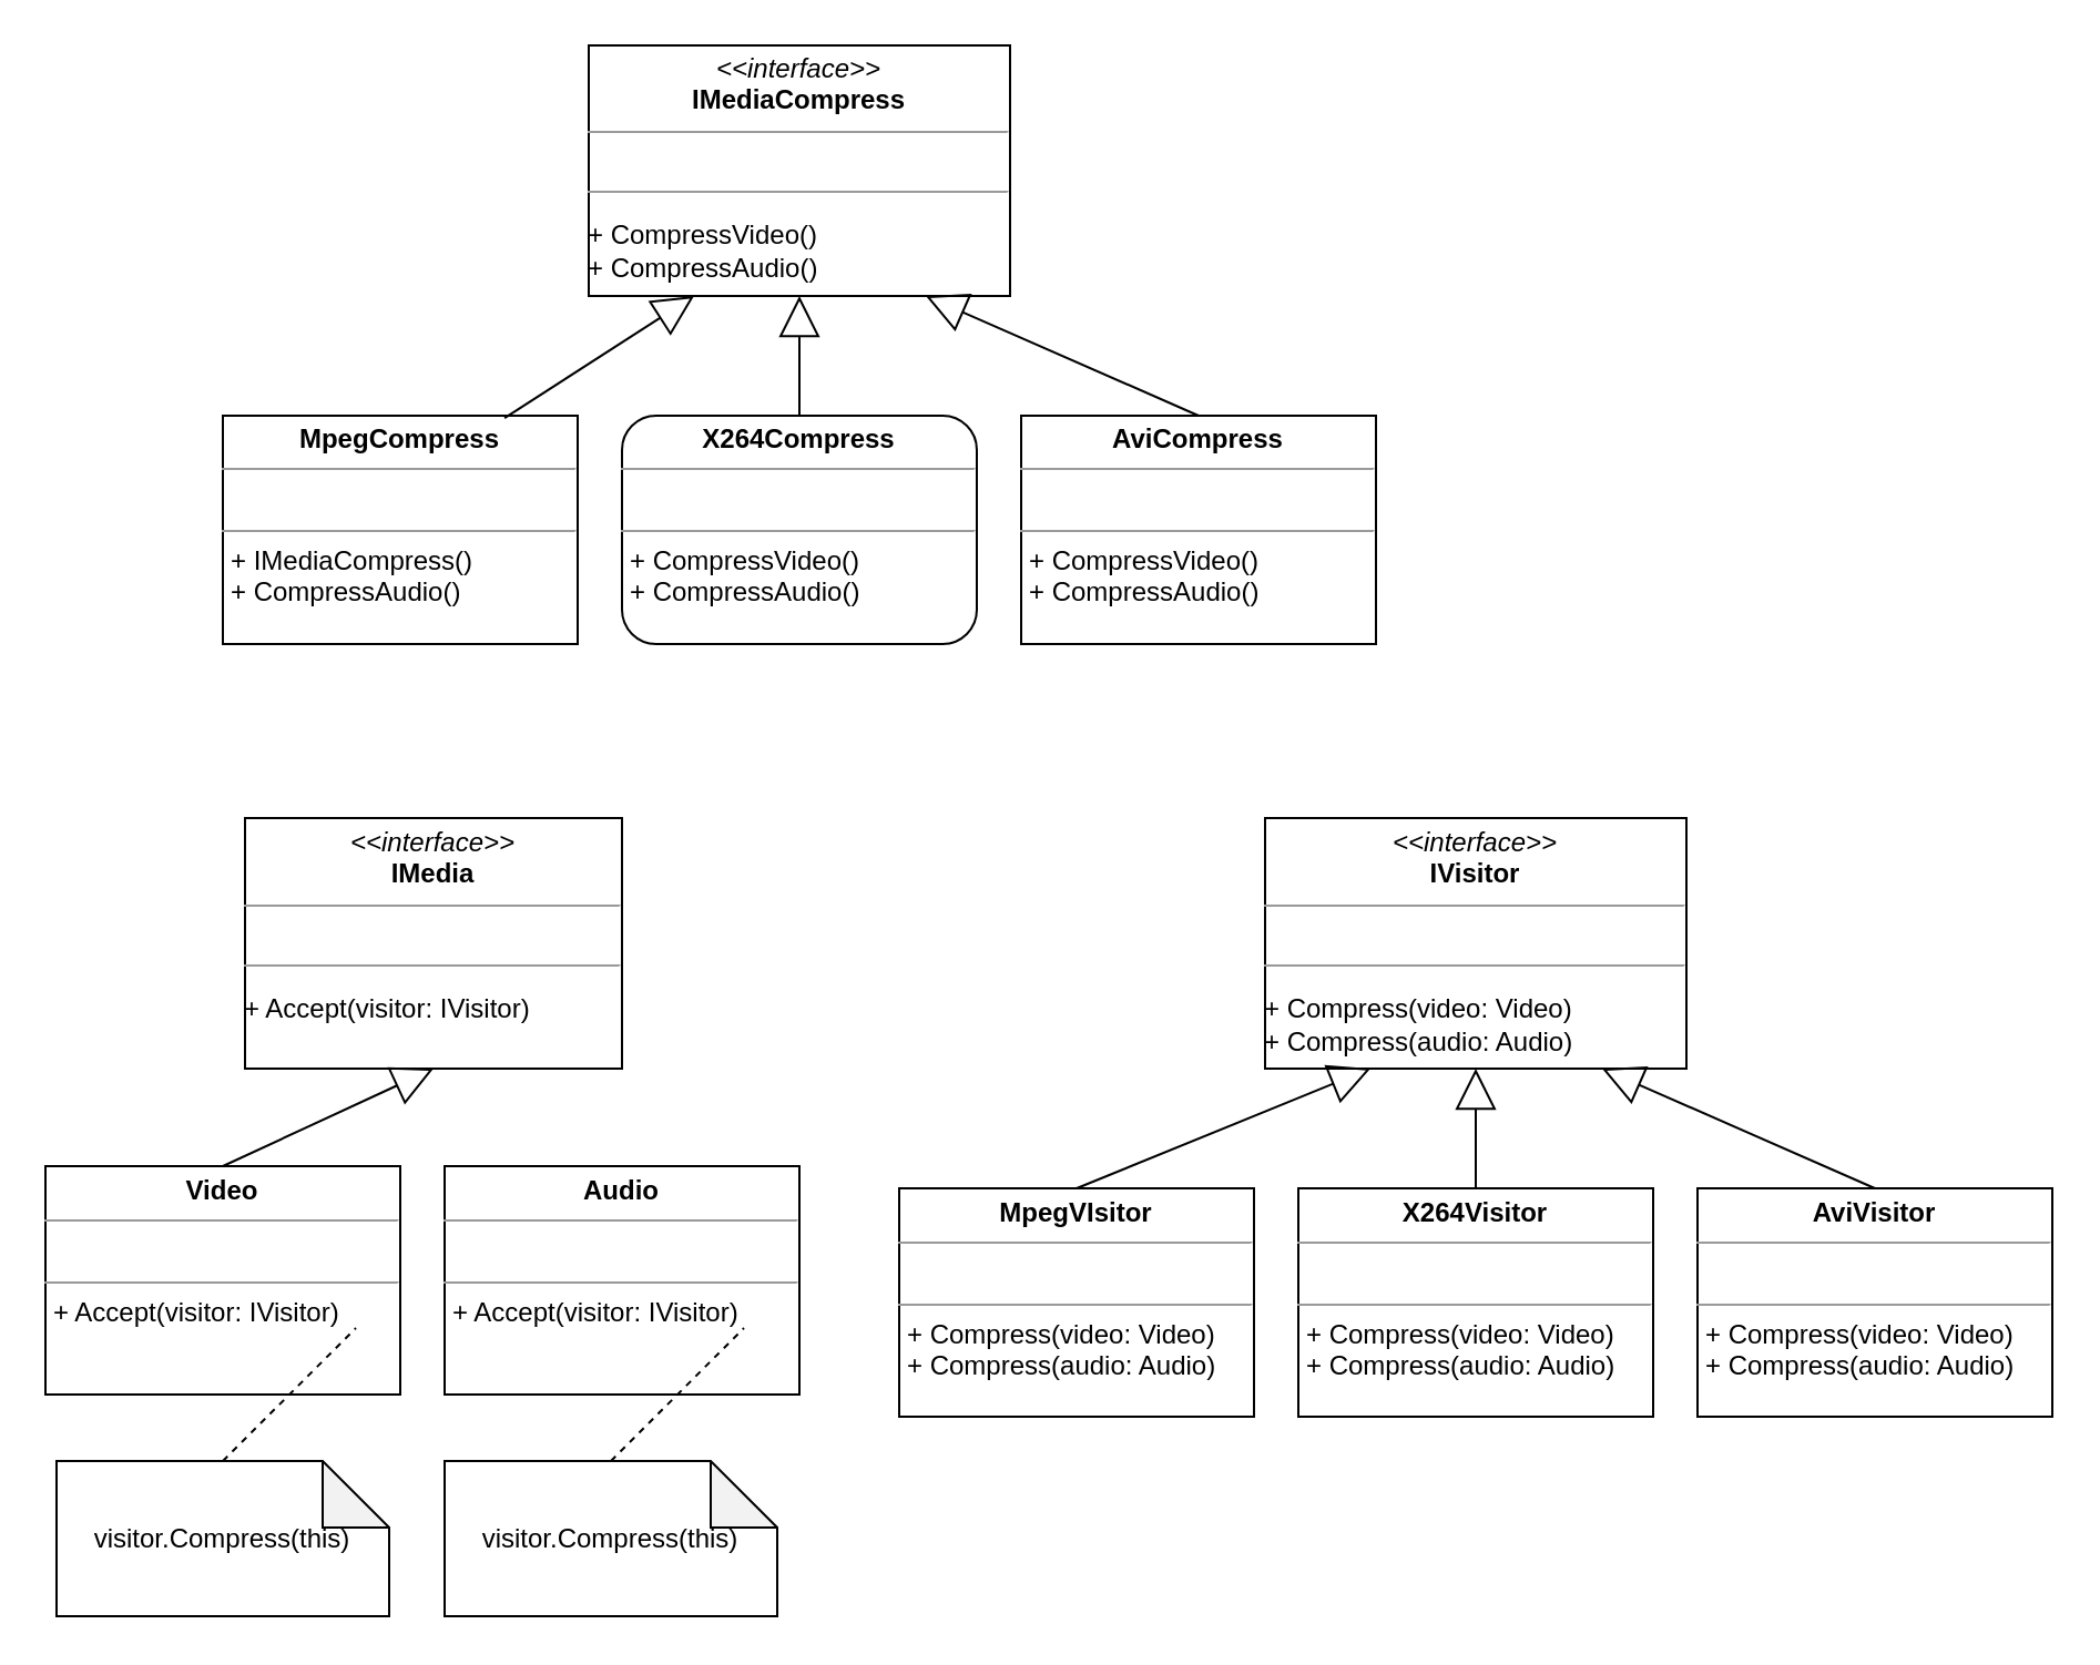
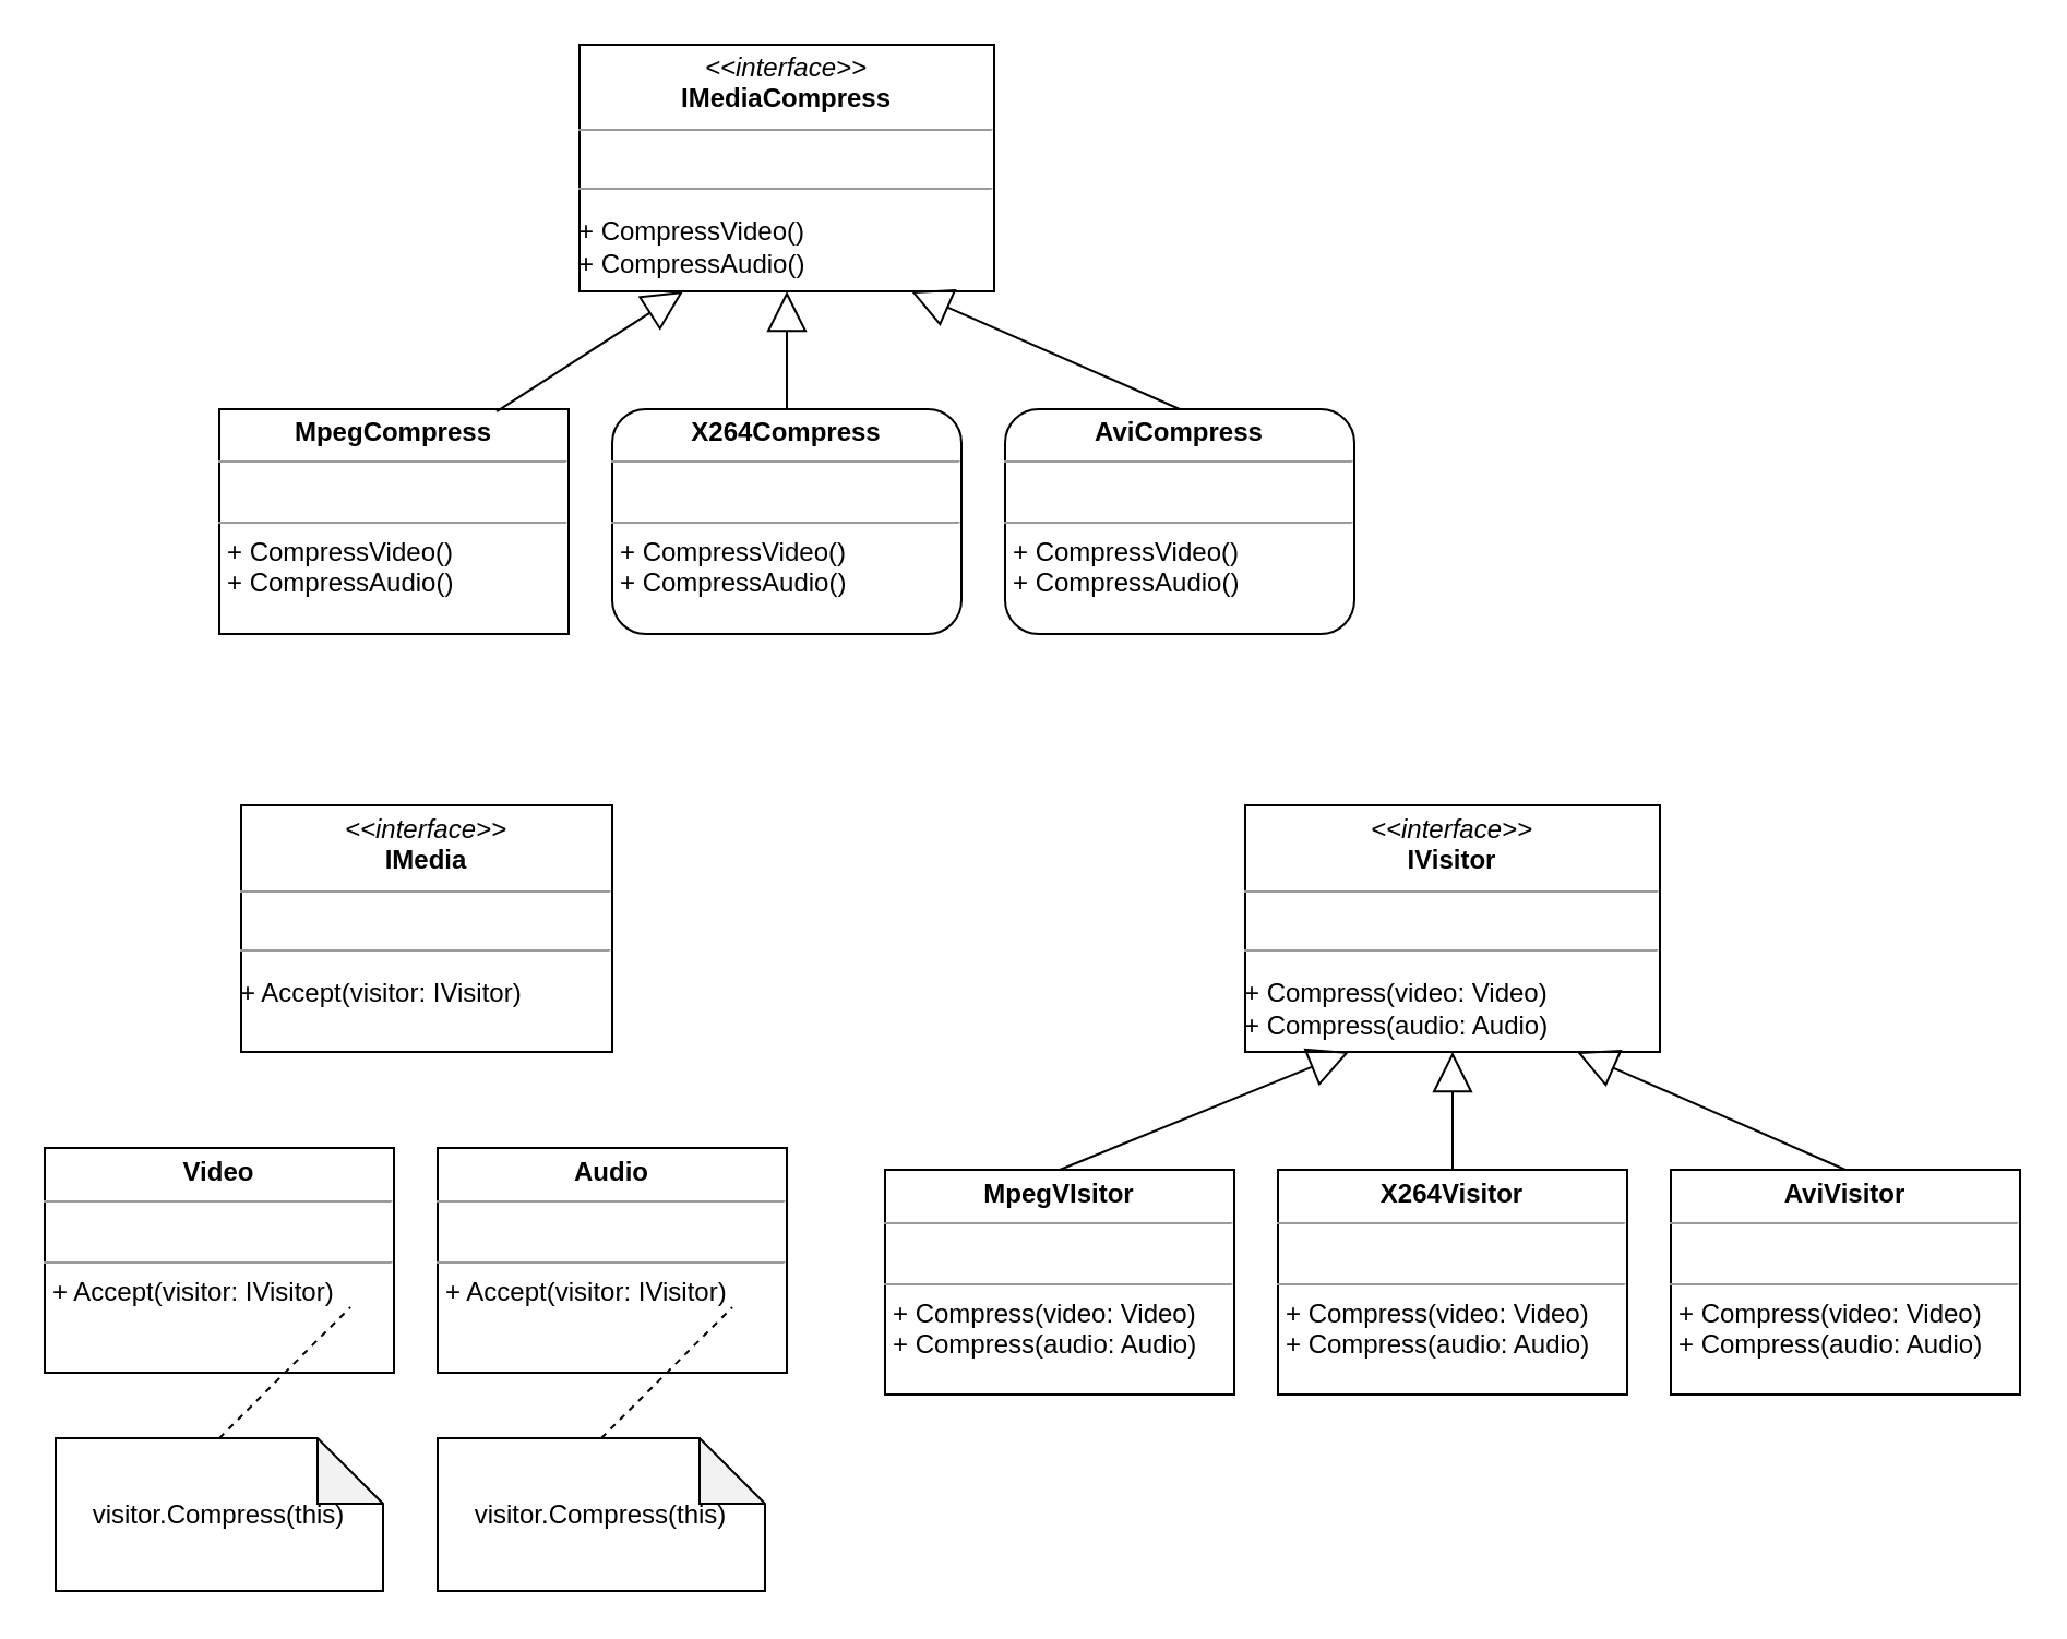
  <mxCell id="0" />
  <mxCell id="1" parent="0" />
  <mxCell id="2" value="&lt;p style=&quot;margin: 0px ; margin-top: 4px ; text-align: center&quot;&gt;&lt;i&gt;&amp;lt;&amp;lt;interface&amp;gt;&amp;gt;&lt;/i&gt;&lt;br&gt;&lt;b&gt;IMediaCompress&lt;/b&gt;&lt;/p&gt;&lt;hr size=&quot;1&quot;&gt;&lt;p style=&quot;margin: 0px ; margin-left: 4px&quot;&gt;&lt;br&gt;&lt;/p&gt;&lt;hr size=&quot;1&quot;&gt;&lt;p&gt;+ CompressVideo()&lt;br&gt;+ CompressAudio()&lt;/p&gt;" style="verticalAlign=top;align=left;overflow=fill;fontSize=12;fontFamily=Helvetica;html=1;rounded=0;shadow=0;comic=0;labelBackgroundColor=none;strokeColor=#000000;strokeWidth=1;fillColor=#ffffff;" parent="1" vertex="1"><mxGeometry x="265" y="20" width="190" height="113" as="geometry" /></mxCell>
- <mxCell id="3" value="&lt;p style=&quot;margin: 0px ; margin-top: 4px ; text-align: center&quot;&gt;&lt;b&gt;MpegCompress&lt;/b&gt;&lt;/p&gt;&lt;hr size=&quot;1&quot;&gt;&lt;p style=&quot;margin: 0px ; margin-left: 4px&quot;&gt;&lt;br&gt;&lt;/p&gt;&lt;hr size=&quot;1&quot;&gt;&lt;p style=&quot;margin: 0px ; margin-left: 4px&quot;&gt;+ IMediaCompress()&lt;br&gt;+ CompressAudio()&lt;br&gt;&lt;/p&gt;" style="verticalAlign=top;align=left;overflow=fill;fontSize=12;fontFamily=Helvetica;html=1;rounded=0;shadow=0;comic=0;labelBackgroundColor=none;strokeColor=#000000;strokeWidth=1;fillColor=#ffffff;" parent="1" vertex="1"><mxGeometry x="100" y="187" width="160" height="103" as="geometry" /></mxCell>
+ <mxCell id="3" value="&lt;p style=&quot;margin: 0px ; margin-top: 4px ; text-align: center&quot;&gt;&lt;b&gt;MpegCompress&lt;/b&gt;&lt;/p&gt;&lt;hr size=&quot;1&quot;&gt;&lt;p style=&quot;margin: 0px ; margin-left: 4px&quot;&gt;&lt;br&gt;&lt;/p&gt;&lt;hr size=&quot;1&quot;&gt;&lt;p style=&quot;margin: 0px ; margin-left: 4px&quot;&gt;+ CompressVideo()&lt;br&gt;+ CompressAudio()&lt;br&gt;&lt;/p&gt;" style="verticalAlign=top;align=left;overflow=fill;fontSize=12;fontFamily=Helvetica;html=1;rounded=0;shadow=0;comic=0;labelBackgroundColor=none;strokeColor=#000000;strokeWidth=1;fillColor=#ffffff;" parent="1" vertex="1"><mxGeometry x="100" y="187" width="160" height="103" as="geometry" /></mxCell>
  <mxCell id="4" value="&lt;p style=&quot;margin: 0px ; margin-top: 4px ; text-align: center&quot;&gt;&lt;b&gt;X264Compress&lt;/b&gt;&lt;/p&gt;&lt;hr size=&quot;1&quot;&gt;&lt;p style=&quot;margin: 0px ; margin-left: 4px&quot;&gt;&lt;br&gt;&lt;/p&gt;&lt;hr size=&quot;1&quot;&gt;&lt;p style=&quot;margin: 0px ; margin-left: 4px&quot;&gt;+ CompressVideo()&lt;br&gt;+ CompressAudio()&lt;br&gt;&lt;/p&gt;" style="verticalAlign=top;align=left;overflow=fill;fontSize=12;fontFamily=Helvetica;html=1;shadow=0;comic=0;labelBackgroundColor=none;strokeColor=#000000;strokeWidth=1;fillColor=#ffffff;rounded=1;" parent="1" vertex="1"><mxGeometry x="280" y="187" width="160" height="103" as="geometry" /></mxCell>
- <mxCell id="5" value="&lt;p style=&quot;margin: 0px ; margin-top: 4px ; text-align: center&quot;&gt;&lt;b&gt;AviCompress&lt;/b&gt;&lt;/p&gt;&lt;hr size=&quot;1&quot;&gt;&lt;p style=&quot;margin: 0px ; margin-left: 4px&quot;&gt;&amp;nbsp;&lt;/p&gt;&lt;hr size=&quot;1&quot;&gt;&lt;p style=&quot;margin: 0px ; margin-left: 4px&quot;&gt;+ CompressVideo()&lt;br&gt;+ CompressAudio()&lt;br&gt;&lt;/p&gt;" style="verticalAlign=top;align=left;overflow=fill;fontSize=12;fontFamily=Helvetica;html=1;rounded=0;shadow=0;comic=0;labelBackgroundColor=none;strokeColor=#000000;strokeWidth=1;fillColor=#ffffff;" parent="1" vertex="1"><mxGeometry x="460" y="187" width="160" height="103" as="geometry" /></mxCell>
+ <mxCell id="5" value="&lt;p style=&quot;margin: 0px ; margin-top: 4px ; text-align: center&quot;&gt;&lt;b&gt;AviCompress&lt;/b&gt;&lt;/p&gt;&lt;hr size=&quot;1&quot;&gt;&lt;p style=&quot;margin: 0px ; margin-left: 4px&quot;&gt;&amp;nbsp;&lt;/p&gt;&lt;hr size=&quot;1&quot;&gt;&lt;p style=&quot;margin: 0px ; margin-left: 4px&quot;&gt;+ CompressVideo()&lt;br&gt;+ CompressAudio()&lt;br&gt;&lt;/p&gt;" style="verticalAlign=top;align=left;overflow=fill;fontSize=12;fontFamily=Helvetica;html=1;shadow=0;comic=0;labelBackgroundColor=none;strokeColor=#000000;strokeWidth=1;fillColor=#ffffff;rounded=1;" parent="1" vertex="1"><mxGeometry x="460" y="187" width="160" height="103" as="geometry" /></mxCell>
  <mxCell id="6" value="" style="endArrow=block;endSize=16;endFill=0;html=1;entryX=0.25;entryY=1;entryDx=0;entryDy=0;exitX=0.794;exitY=0.01;exitDx=0;exitDy=0;exitPerimeter=0;" parent="1" source="3" target="2" edge="1"><mxGeometry width="160" relative="1" as="geometry"><mxPoint x="190" y="420" as="sourcePoint" /><mxPoint x="350" y="420" as="targetPoint" /><mxPoint as="offset" /></mxGeometry></mxCell>
  <mxCell id="7" value="" style="endArrow=block;endSize=16;endFill=0;html=1;entryX=0.5;entryY=1;entryDx=0;entryDy=0;exitX=0.5;exitY=0;exitDx=0;exitDy=0;" parent="1" source="4" target="2" edge="1"><mxGeometry width="160" relative="1" as="geometry"><mxPoint x="237" y="198" as="sourcePoint" /><mxPoint x="238" y="163" as="targetPoint" /><mxPoint as="offset" /></mxGeometry></mxCell>
  <mxCell id="8" value="" style="endArrow=block;endSize=16;endFill=0;html=1;entryX=0.8;entryY=1;entryDx=0;entryDy=0;exitX=0.5;exitY=0;exitDx=0;exitDy=0;entryPerimeter=0;" parent="1" source="5" target="2" edge="1"><mxGeometry width="160" relative="1" as="geometry"><mxPoint x="237" y="198" as="sourcePoint" /><mxPoint x="323" y="143" as="targetPoint" /><mxPoint as="offset" /></mxGeometry></mxCell>
  <mxCell id="9" value="&lt;p style=&quot;margin: 0px ; margin-top: 4px ; text-align: center&quot;&gt;&lt;i&gt;&amp;lt;&amp;lt;interface&amp;gt;&amp;gt;&lt;/i&gt;&lt;br&gt;&lt;b&gt;IMedia&lt;/b&gt;&lt;/p&gt;&lt;hr size=&quot;1&quot;&gt;&lt;p style=&quot;margin: 0px ; margin-left: 4px&quot;&gt;&lt;br&gt;&lt;/p&gt;&lt;hr size=&quot;1&quot;&gt;&lt;p&gt;+ Accept(visitor: IVisitor)&lt;br&gt;&lt;/p&gt;" style="verticalAlign=top;align=left;overflow=fill;fontSize=12;fontFamily=Helvetica;html=1;rounded=0;shadow=0;comic=0;labelBackgroundColor=none;strokeColor=#000000;strokeWidth=1;fillColor=#ffffff;" vertex="1" parent="1"><mxGeometry x="110" y="368.5" width="170" height="113" as="geometry" /></mxCell>
  <mxCell id="10" value="&lt;p style=&quot;margin: 0px ; margin-top: 4px ; text-align: center&quot;&gt;&lt;b&gt;Video&lt;/b&gt;&lt;/p&gt;&lt;hr size=&quot;1&quot;&gt;&lt;p style=&quot;margin: 0px ; margin-left: 4px&quot;&gt;&lt;br&gt;&lt;/p&gt;&lt;hr size=&quot;1&quot;&gt;&lt;p style=&quot;margin: 0px ; margin-left: 4px&quot;&gt;+ Accept(visitor: IVisitor)&lt;br&gt;&lt;/p&gt;" style="verticalAlign=top;align=left;overflow=fill;fontSize=12;fontFamily=Helvetica;html=1;rounded=0;shadow=0;comic=0;labelBackgroundColor=none;strokeColor=#000000;strokeWidth=1;fillColor=#ffffff;" vertex="1" parent="1"><mxGeometry x="20" y="525.5" width="160" height="103" as="geometry" /></mxCell>
  <mxCell id="11" value="&lt;p style=&quot;margin: 0px ; margin-top: 4px ; text-align: center&quot;&gt;&lt;b&gt;Audio&lt;/b&gt;&lt;/p&gt;&lt;hr size=&quot;1&quot;&gt;&lt;p style=&quot;margin: 0px ; margin-left: 4px&quot;&gt;&lt;br&gt;&lt;/p&gt;&lt;hr size=&quot;1&quot;&gt;&lt;p style=&quot;margin: 0px ; margin-left: 4px&quot;&gt;+ Accept(visitor: IVisitor)&lt;br&gt;&lt;/p&gt;" style="verticalAlign=top;align=left;overflow=fill;fontSize=12;fontFamily=Helvetica;html=1;rounded=0;shadow=0;comic=0;labelBackgroundColor=none;strokeColor=#000000;strokeWidth=1;fillColor=#ffffff;" vertex="1" parent="1"><mxGeometry x="200" y="525.5" width="160" height="103" as="geometry" /></mxCell>
- <mxCell id="12" value="" style="endArrow=block;endSize=16;endFill=0;html=1;exitX=0.5;exitY=0;exitDx=0;exitDy=0;entryX=0.5;entryY=1;entryDx=0;entryDy=0;" edge="1" parent="1" source="10" target="9"><mxGeometry width="160" relative="1" as="geometry"><mxPoint x="110" y="758.5" as="sourcePoint" /><mxPoint x="195" y="481.5" as="targetPoint" /><mxPoint as="offset" /></mxGeometry></mxCell>
  <mxCell id="13" value="&lt;p style=&quot;margin: 0px ; margin-top: 4px ; text-align: center&quot;&gt;&lt;i&gt;&amp;lt;&amp;lt;interface&amp;gt;&amp;gt;&lt;/i&gt;&lt;br&gt;&lt;b&gt;IVisitor&lt;/b&gt;&lt;/p&gt;&lt;hr size=&quot;1&quot;&gt;&lt;p style=&quot;margin: 0px ; margin-left: 4px&quot;&gt;&lt;br&gt;&lt;/p&gt;&lt;hr size=&quot;1&quot;&gt;&lt;p&gt;+ Compress(video: Video)&lt;br&gt;+ Compress(audio: Audio)&lt;/p&gt;" style="verticalAlign=top;align=left;overflow=fill;fontSize=12;fontFamily=Helvetica;html=1;rounded=0;shadow=0;comic=0;labelBackgroundColor=none;strokeColor=#000000;strokeWidth=1;fillColor=#ffffff;" vertex="1" parent="1"><mxGeometry x="570" y="368.5" width="190" height="113" as="geometry" /></mxCell>
  <mxCell id="14" value="&lt;p style=&quot;margin: 0px ; margin-top: 4px ; text-align: center&quot;&gt;&lt;b&gt;MpegVIsitor&lt;/b&gt;&lt;/p&gt;&lt;hr size=&quot;1&quot;&gt;&lt;p style=&quot;margin: 0px ; margin-left: 4px&quot;&gt;&lt;br&gt;&lt;/p&gt;&lt;hr size=&quot;1&quot;&gt;&lt;p style=&quot;margin: 0px ; margin-left: 4px&quot;&gt;+ Compress(video: Video)&lt;br&gt;+ Compress(audio: Audio)&lt;br&gt;&lt;/p&gt;" style="verticalAlign=top;align=left;overflow=fill;fontSize=12;fontFamily=Helvetica;html=1;rounded=0;shadow=0;comic=0;labelBackgroundColor=none;strokeColor=#000000;strokeWidth=1;fillColor=#ffffff;" vertex="1" parent="1"><mxGeometry x="405" y="535.5" width="160" height="103" as="geometry" /></mxCell>
  <mxCell id="15" value="&lt;p style=&quot;margin: 0px ; margin-top: 4px ; text-align: center&quot;&gt;&lt;b&gt;X264Visitor&lt;/b&gt;&lt;/p&gt;&lt;hr size=&quot;1&quot;&gt;&lt;p style=&quot;margin: 0px ; margin-left: 4px&quot;&gt;&lt;br&gt;&lt;/p&gt;&lt;hr size=&quot;1&quot;&gt;&lt;p style=&quot;margin: 0px ; margin-left: 4px&quot;&gt;+ Compress(video: Video)&lt;br&gt;+ Compress(audio: Audio)&lt;br&gt;&lt;/p&gt;" style="verticalAlign=top;align=left;overflow=fill;fontSize=12;fontFamily=Helvetica;html=1;rounded=0;shadow=0;comic=0;labelBackgroundColor=none;strokeColor=#000000;strokeWidth=1;fillColor=#ffffff;" vertex="1" parent="1"><mxGeometry x="585" y="535.5" width="160" height="103" as="geometry" /></mxCell>
  <mxCell id="16" value="&lt;p style=&quot;margin: 0px ; margin-top: 4px ; text-align: center&quot;&gt;&lt;b&gt;AviVisitor&lt;/b&gt;&lt;/p&gt;&lt;hr size=&quot;1&quot;&gt;&lt;p style=&quot;margin: 0px ; margin-left: 4px&quot;&gt;&amp;nbsp;&lt;/p&gt;&lt;hr size=&quot;1&quot;&gt;&lt;p style=&quot;margin: 0px ; margin-left: 4px&quot;&gt;+ Compress(video: Video)&lt;br&gt;+ Compress(audio: Audio)&lt;br&gt;&lt;/p&gt;" style="verticalAlign=top;align=left;overflow=fill;fontSize=12;fontFamily=Helvetica;html=1;rounded=0;shadow=0;comic=0;labelBackgroundColor=none;strokeColor=#000000;strokeWidth=1;fillColor=#ffffff;" vertex="1" parent="1"><mxGeometry x="765" y="535.5" width="160" height="103" as="geometry" /></mxCell>
  <mxCell id="17" value="" style="endArrow=block;endSize=16;endFill=0;html=1;entryX=0.25;entryY=1;entryDx=0;entryDy=0;exitX=0.5;exitY=0;exitDx=0;exitDy=0;" edge="1" parent="1" source="14" target="13"><mxGeometry width="160" relative="1" as="geometry"><mxPoint x="495" y="768.5" as="sourcePoint" /><mxPoint x="655" y="768.5" as="targetPoint" /><mxPoint as="offset" /></mxGeometry></mxCell>
  <mxCell id="18" value="" style="endArrow=block;endSize=16;endFill=0;html=1;entryX=0.5;entryY=1;entryDx=0;entryDy=0;exitX=0.5;exitY=0;exitDx=0;exitDy=0;" edge="1" parent="1" source="15" target="13"><mxGeometry width="160" relative="1" as="geometry"><mxPoint x="542" y="546.5" as="sourcePoint" /><mxPoint x="543" y="511.5" as="targetPoint" /><mxPoint as="offset" /></mxGeometry></mxCell>
  <mxCell id="19" value="" style="endArrow=block;endSize=16;endFill=0;html=1;entryX=0.8;entryY=1;entryDx=0;entryDy=0;exitX=0.5;exitY=0;exitDx=0;exitDy=0;entryPerimeter=0;" edge="1" parent="1" source="16" target="13"><mxGeometry width="160" relative="1" as="geometry"><mxPoint x="542" y="546.5" as="sourcePoint" /><mxPoint x="628" y="491.5" as="targetPoint" /><mxPoint as="offset" /></mxGeometry></mxCell>
  <mxCell id="20" value="visitor.Compress(this)" style="shape=note;whiteSpace=wrap;html=1;backgroundOutline=1;darkOpacity=0.05;" vertex="1" parent="1"><mxGeometry x="200" y="658.5" width="150" height="70" as="geometry" /></mxCell>
  <mxCell id="21" value="" style="endArrow=none;dashed=1;html=1;" edge="1" parent="1"><mxGeometry width="50" height="50" relative="1" as="geometry"><mxPoint x="275" y="658.5" as="sourcePoint" /><mxPoint x="335" y="598.5" as="targetPoint" /></mxGeometry></mxCell>
  <mxCell id="22" value="visitor.Compress(this)" style="shape=note;whiteSpace=wrap;html=1;backgroundOutline=1;darkOpacity=0.05;" vertex="1" parent="1"><mxGeometry x="25" y="658.5" width="150" height="70" as="geometry" /></mxCell>
  <mxCell id="23" value="" style="endArrow=none;dashed=1;html=1;" edge="1" parent="1"><mxGeometry width="50" height="50" relative="1" as="geometry"><mxPoint x="100" y="658.5" as="sourcePoint" /><mxPoint x="160" y="598.5" as="targetPoint" /></mxGeometry></mxCell>
